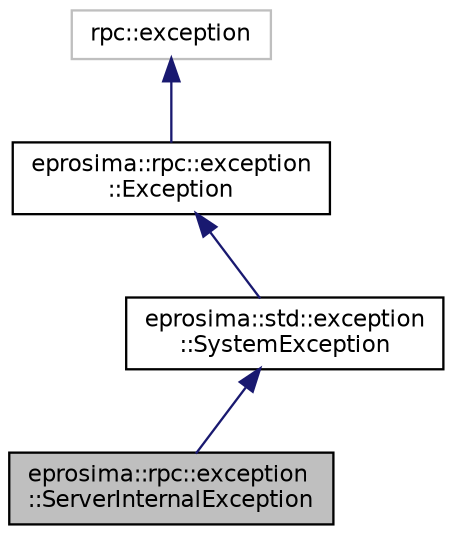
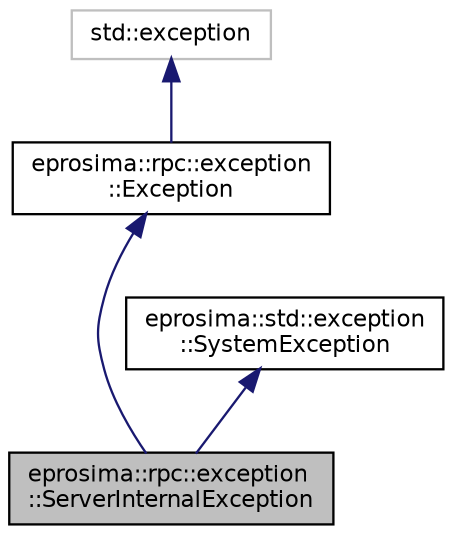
  digraph {
    node [color=black fillcolor=white fontname=Helvetica fontsize=10 shape=record style=filled]
    edge [color=midnightblue dir=back fontname=Helvetica fontsize=10 labelfontname=Helvetica labelfontsize=10 style=solid]
    n1 [fillcolor=grey75 fontcolor=black height=0.2 label="eprosima::rpc::exception\l::ServerInternalException" width=0.4]
    n2 [height=0.2 label="eprosima::std::exception\l::SystemException" width=0.4]
    n3 [height=0.2 label="eprosima::rpc::exception\l::Exception" width=0.4]
-   n4 [color=grey75 height=0.2 label="rpc::exception" width=0.4]
+   n4 [color=grey75 height=0.2 label="std::exception" width=0.4]
    n2 -> n1
-   n3 -> n2
+   n3 -> n1
    n4 -> n3
  }
